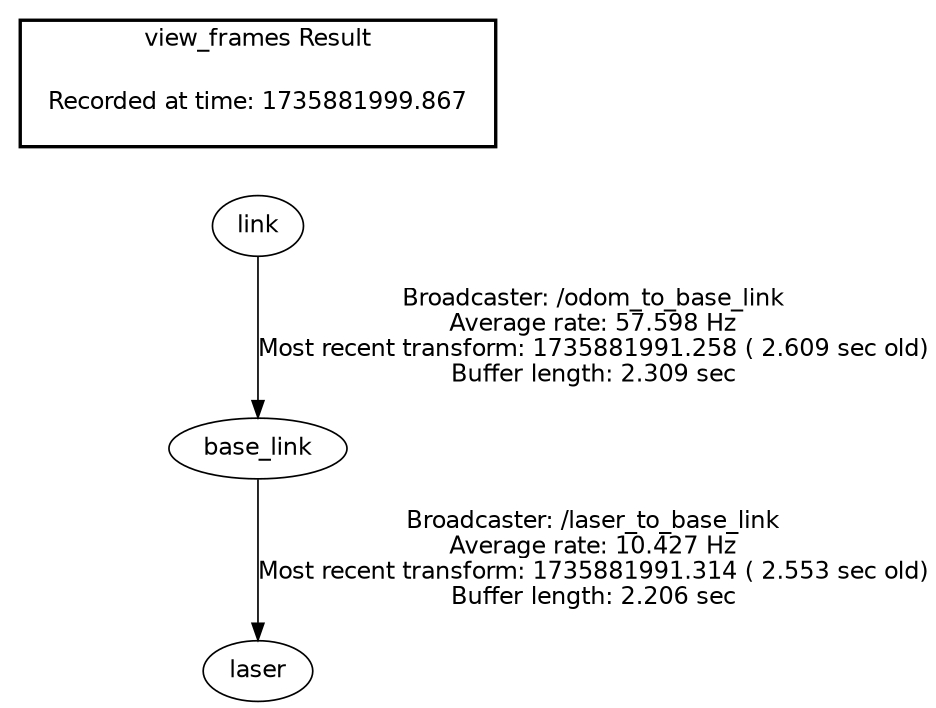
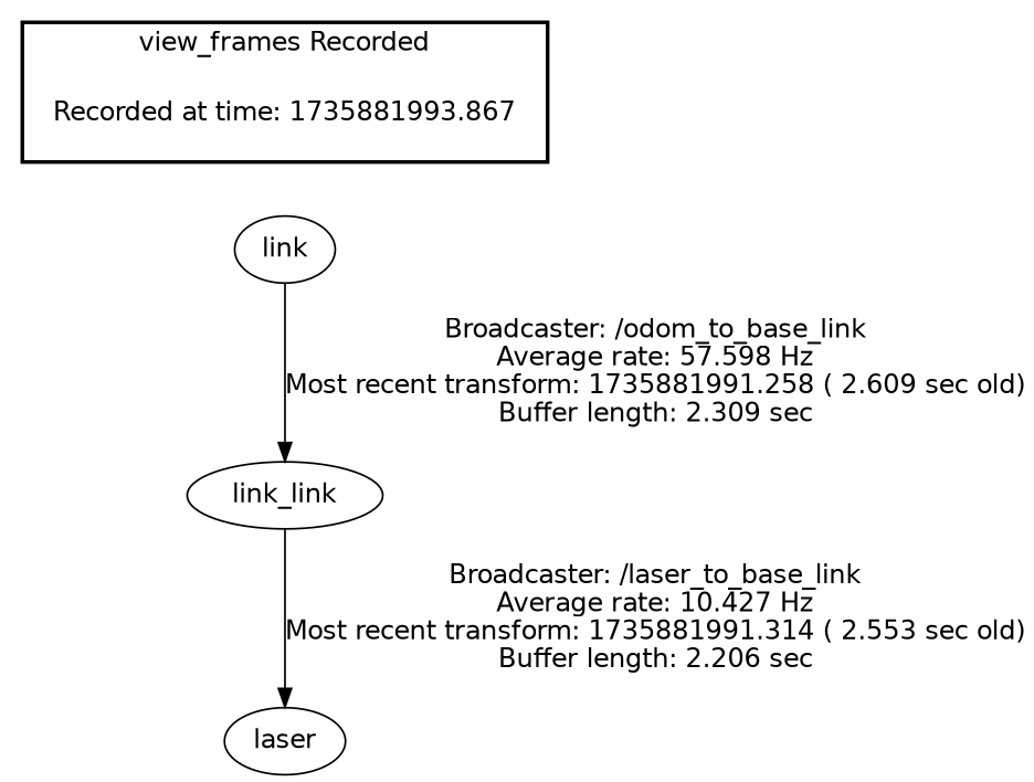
  digraph {
    fontname="DejaVu Sans"
    node [fontname="DejaVu Sans"]
    edge [fontname="DejaVu Sans"]
-   "Recorded at time: 1735881993.867" [shape=plaintext label="Recorded at time: 1735881999.867"]
+   "Recorded at time: 1735881993.867" [shape=plaintext]
    n2 [label=link]
-   base_link
+   base_link [label=link_link]
    laser
    subgraph cluster_1 {
      color=black
-     label="view_frames Result"
+     label="view_frames Recorded"
      style=bold
      "Recorded at time: 1735881993.867"
    }
    "Recorded at time: 1735881993.867" -> n2 [style=invis]
    n2 -> base_link [label="Broadcaster: /odom_to_base_link\nAverage rate: 57.598 Hz\nMost recent transform: 1735881991.258 ( 2.609 sec old)\nBuffer length: 2.309 sec\n"]
    base_link -> laser [label="Broadcaster: /laser_to_base_link\nAverage rate: 10.427 Hz\nMost recent transform: 1735881991.314 ( 2.553 sec old)\nBuffer length: 2.206 sec\n"]
  }
